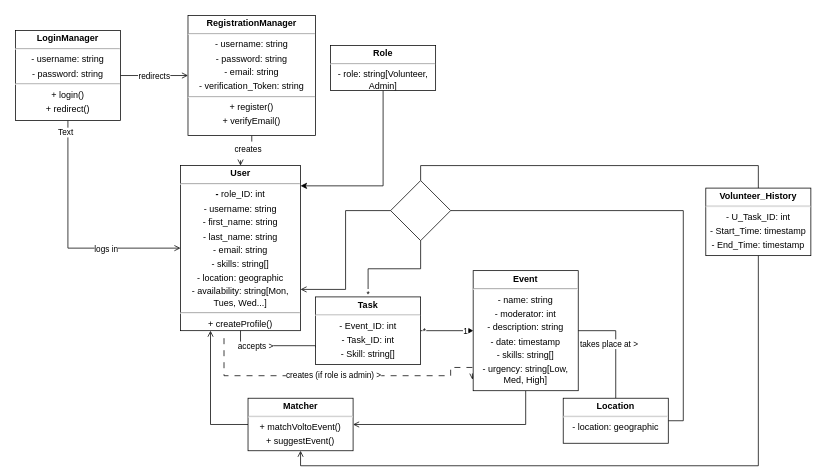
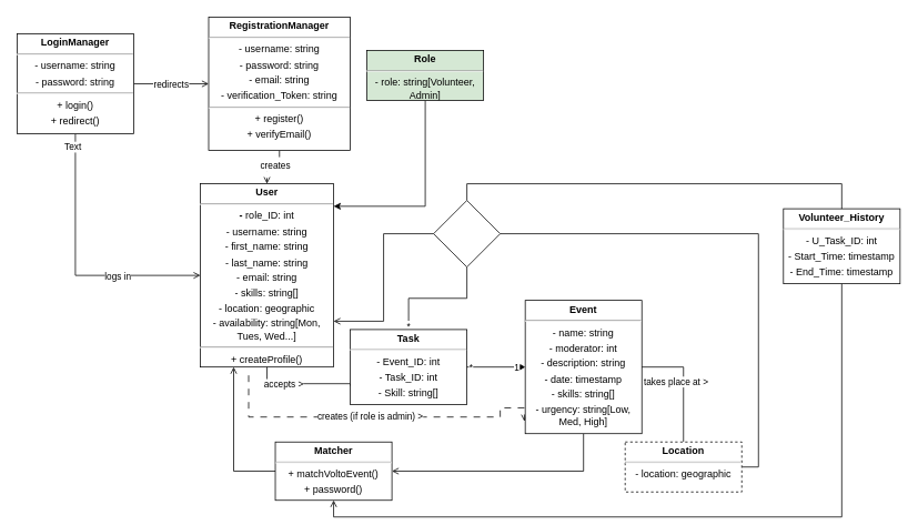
  <mxCell id="0" />
  <mxCell id="1" parent="0" />
  <mxCell id="2" style="edgeStyle=orthogonalEdgeStyle;rounded=0;orthogonalLoop=1;jettySize=auto;html=1;exitX=1;exitY=0.5;exitDx=0;exitDy=0;entryX=0;entryY=0.5;entryDx=0;entryDy=0;endArrow=open;endFill=0;" parent="1" source="7" target="10" edge="1"><mxGeometry relative="1" as="geometry" /></mxCell>
  <mxCell id="3" value="redirects" style="edgeLabel;html=1;align=center;verticalAlign=middle;resizable=0;points=[];" parent="2" vertex="1" connectable="0"><mxGeometry x="-0.033" relative="1" as="geometry"><mxPoint as="offset" /></mxGeometry></mxCell>
  <mxCell id="4" style="edgeStyle=orthogonalEdgeStyle;rounded=0;orthogonalLoop=1;jettySize=auto;html=1;exitX=0.5;exitY=1;exitDx=0;exitDy=0;entryX=0;entryY=0.5;entryDx=0;entryDy=0;endArrow=open;endFill=0;" parent="1" source="7" target="15" edge="1"><mxGeometry relative="1" as="geometry" /></mxCell>
  <mxCell id="5" value="logs in" style="edgeLabel;html=1;align=center;verticalAlign=middle;resizable=0;points=[];" parent="4" vertex="1" connectable="0"><mxGeometry x="0.296" y="2" relative="1" as="geometry"><mxPoint x="13" y="2" as="offset" /></mxGeometry></mxCell>
  <mxCell id="6" value="Text" style="edgeLabel;html=1;align=center;verticalAlign=middle;resizable=0;points=[];" parent="4" vertex="1" connectable="0"><mxGeometry x="-0.908" y="-4" relative="1" as="geometry"><mxPoint as="offset" /></mxGeometry></mxCell>
  <mxCell id="7" value="&lt;p style=&quot;margin:0px;margin-top:4px;text-align:center;&quot;&gt;&lt;b&gt;LoginManager&lt;/b&gt;&lt;/p&gt;&lt;hr&gt;&lt;p style=&quot;margin:0px;margin-top:4px;text-align:center;&quot;&gt;- username: string&lt;/p&gt;&lt;p style=&quot;margin:0px;margin-top:4px;text-align:center;&quot;&gt;- password: string&lt;/p&gt;&lt;hr&gt;&lt;p style=&quot;margin:0px;margin-top:4px;text-align:center;&quot;&gt;+ login()&lt;/p&gt;&lt;p style=&quot;margin:0px;margin-top:4px;text-align:center;&quot;&gt;+ redirect()&lt;/p&gt;&lt;p style=&quot;margin:0px;margin-top:4px;text-align:center;&quot;&gt;&lt;b&gt;&lt;br&gt;&lt;/b&gt;&lt;/p&gt;&lt;p style=&quot;margin:0px;margin-top:4px;text-align:center;&quot;&gt;&lt;b&gt;&lt;br&gt;&lt;/b&gt;&lt;/p&gt;&lt;p style=&quot;margin:0px;margin-top:4px;text-align:center;&quot;&gt;&lt;b&gt;&lt;br&gt;&lt;/b&gt;&lt;/p&gt;&lt;p style=&quot;margin:0px;margin-top:4px;text-align:center;&quot;&gt;&lt;b&gt;&lt;br&gt;&lt;/b&gt;&lt;/p&gt;&lt;p style=&quot;margin:0px;margin-top:4px;text-align:center;&quot;&gt;&lt;b&gt;+&lt;/b&gt;&lt;/p&gt;" style="verticalAlign=top;align=left;overflow=fill;html=1;whiteSpace=wrap;" parent="1" vertex="1"><mxGeometry x="20" y="40" width="140" height="120" as="geometry" /></mxCell>
  <mxCell id="8" style="edgeStyle=orthogonalEdgeStyle;rounded=0;orthogonalLoop=1;jettySize=auto;html=1;exitX=0.5;exitY=1;exitDx=0;exitDy=0;entryX=0.5;entryY=0;entryDx=0;entryDy=0;dashed=1;dashPattern=8 8;endArrow=open;endFill=0;" parent="1" source="10" target="15" edge="1"><mxGeometry relative="1" as="geometry" /></mxCell>
  <mxCell id="9" value="creates" style="edgeLabel;html=1;align=center;verticalAlign=middle;resizable=0;points=[];" parent="8" vertex="1" connectable="0"><mxGeometry x="-0.082" y="-2" relative="1" as="geometry"><mxPoint x="-1" as="offset" /></mxGeometry></mxCell>
  <mxCell id="10" value="&lt;p style=&quot;margin:0px;margin-top:4px;text-align:center;&quot;&gt;&lt;b&gt;RegistrationManager&lt;/b&gt;&lt;/p&gt;&lt;hr&gt;&lt;p style=&quot;margin:0px;margin-top:4px;text-align:center;&quot;&gt;- username: string&lt;/p&gt;&lt;p style=&quot;margin:0px;margin-top:4px;text-align:center;&quot;&gt;- password: string&lt;/p&gt;&lt;p style=&quot;margin:0px;margin-top:4px;text-align:center;&quot;&gt;- email: string&lt;/p&gt;&lt;p style=&quot;margin:0px;margin-top:4px;text-align:center;&quot;&gt;- verification_Token: string&lt;/p&gt;&lt;hr&gt;&lt;p style=&quot;margin:0px;margin-top:4px;text-align:center;&quot;&gt;+ register()&lt;/p&gt;&lt;p style=&quot;margin:0px;margin-top:4px;text-align:center;&quot;&gt;+ verifyEmail()&lt;/p&gt;&lt;p style=&quot;margin:0px;margin-top:4px;text-align:center;&quot;&gt;&lt;b&gt;&lt;br&gt;&lt;/b&gt;&lt;/p&gt;" style="verticalAlign=top;align=left;overflow=fill;html=1;whiteSpace=wrap;" parent="1" vertex="1"><mxGeometry x="250" y="20" width="170" height="160" as="geometry" /></mxCell>
  <mxCell id="11" style="edgeStyle=orthogonalEdgeStyle;rounded=0;orthogonalLoop=1;jettySize=auto;html=1;exitX=0.75;exitY=1;exitDx=0;exitDy=0;entryX=0;entryY=0.75;entryDx=0;entryDy=0;endArrow=none;endFill=0;startFill=0;" parent="1" target="24" edge="1"><mxGeometry relative="1" as="geometry"><mxPoint x="360" y="430" as="sourcePoint" /><mxPoint x="410" y="460" as="targetPoint" /><Array as="points"><mxPoint x="360" y="330" /><mxPoint x="320" y="330" /><mxPoint x="320" y="460" /><mxPoint x="420" y="460" /></Array></mxGeometry></mxCell>
  <mxCell id="12" value="accepts &amp;gt;" style="edgeLabel;html=1;align=center;verticalAlign=middle;resizable=0;points=[];rotation=0;" parent="11" connectable="0" vertex="1"><mxGeometry x="0.482" y="-1" relative="1" as="geometry"><mxPoint x="13" y="-1" as="offset" /></mxGeometry></mxCell>
  <mxCell id="13" style="edgeStyle=orthogonalEdgeStyle;rounded=0;orthogonalLoop=1;jettySize=auto;html=1;endArrow=open;endFill=0;dashed=1;dashPattern=8 8;elbow=vertical;entryX=-0.007;entryY=0.908;entryDx=0;entryDy=0;entryPerimeter=0;" parent="1" target="17" edge="1"><mxGeometry relative="1" as="geometry"><mxPoint x="298" y="450" as="sourcePoint" /><mxPoint x="600" y="600" as="targetPoint" /><Array as="points"><mxPoint x="298" y="500" /><mxPoint x="600" y="500" /><mxPoint x="600" y="489" /></Array></mxGeometry></mxCell>
  <mxCell id="14" value="creates (if role is admin) &amp;gt;" style="edgeLabel;html=1;align=center;verticalAlign=middle;resizable=0;points=[];" parent="13" connectable="0" vertex="1"><mxGeometry x="0.394" y="1" relative="1" as="geometry"><mxPoint x="-90" as="offset" /></mxGeometry></mxCell>
  <mxCell id="15" value="&lt;p style=&quot;margin:0px;margin-top:4px;text-align:center;&quot;&gt;&lt;b&gt;User&lt;/b&gt;&lt;/p&gt;&lt;hr&gt;&lt;p style=&quot;margin:0px;margin-top:4px;text-align:center;&quot;&gt;&lt;b&gt;-&lt;/b&gt; role_ID: int&lt;/p&gt;&lt;p style=&quot;margin:0px;margin-top:4px;text-align:center;&quot;&gt;- username: string&lt;/p&gt;&lt;p style=&quot;margin:0px;margin-top:4px;text-align:center;&quot;&gt;- first_name: string&lt;/p&gt;&lt;p style=&quot;margin:0px;margin-top:4px;text-align:center;&quot;&gt;- last_name: string&lt;/p&gt;&lt;p style=&quot;margin:0px;margin-top:4px;text-align:center;&quot;&gt;- email: string&lt;/p&gt;&lt;p style=&quot;margin:0px;margin-top:4px;text-align:center;&quot;&gt;- skills: string[]&lt;/p&gt;&lt;p style=&quot;text-align: center; margin: 4px 0px 0px;&quot;&gt;- location: geographic&lt;/p&gt;&lt;p style=&quot;text-align: center; margin: 4px 0px 0px;&quot;&gt;- availability: string[Mon, Tues, Wed...]&lt;/p&gt;&lt;hr style=&quot;text-align: center;&quot;&gt;&lt;div style=&quot;text-align: center;&quot;&gt;+ createProfile()&lt;/div&gt;" style="verticalAlign=top;align=left;overflow=fill;html=1;whiteSpace=wrap;" parent="1" vertex="1"><mxGeometry x="240" y="220" width="160" height="220" as="geometry" /></mxCell>
  <mxCell id="16" style="edgeStyle=orthogonalEdgeStyle;rounded=0;orthogonalLoop=1;jettySize=auto;html=1;exitX=0.5;exitY=1;exitDx=0;exitDy=0;entryX=1;entryY=0.5;entryDx=0;entryDy=0;endArrow=open;endFill=0;" parent="1" source="17" target="33" edge="1"><mxGeometry relative="1" as="geometry" /></mxCell>
  <mxCell id="17" value="&lt;p style=&quot;margin:0px;margin-top:4px;text-align:center;&quot;&gt;&lt;b&gt;Event&lt;/b&gt;&lt;/p&gt;&lt;hr&gt;&lt;p style=&quot;margin:0px;margin-top:4px;text-align:center;&quot;&gt;- name: string&lt;/p&gt;&lt;p style=&quot;margin:0px;margin-top:4px;text-align:center;&quot;&gt;- moderator: int&lt;/p&gt;&lt;p style=&quot;margin:0px;margin-top:4px;text-align:center;&quot;&gt;- description: string&lt;/p&gt;&lt;p style=&quot;margin:0px;margin-top:4px;text-align:center;&quot;&gt;&lt;span style=&quot;background-color: transparent; color: light-dark(rgb(0, 0, 0), rgb(255, 255, 255));&quot;&gt;- date: timestamp&lt;/span&gt;&lt;/p&gt;&lt;p style=&quot;margin:0px;margin-top:4px;text-align:center;&quot;&gt;- skills: string[]&lt;/p&gt;&lt;p style=&quot;margin:0px;margin-top:4px;text-align:center;&quot;&gt;- urgency: string[Low, Med, High]&lt;/p&gt;" style="verticalAlign=top;align=left;overflow=fill;html=1;whiteSpace=wrap;" parent="1" vertex="1"><mxGeometry x="630" y="360" width="140" height="160" as="geometry" /></mxCell>
  <mxCell id="18" style="edgeStyle=orthogonalEdgeStyle;rounded=0;orthogonalLoop=1;jettySize=auto;html=1;exitX=0.5;exitY=0;exitDx=0;exitDy=0;entryX=1;entryY=0.5;entryDx=0;entryDy=0;endArrow=none;startFill=0;" parent="1" source="21" target="17" edge="1"><mxGeometry relative="1" as="geometry" /></mxCell>
  <mxCell id="19" value="takes place at &amp;gt;" style="edgeLabel;html=1;align=center;verticalAlign=middle;resizable=0;points=[];" parent="18" vertex="1" connectable="0"><mxGeometry x="0.037" relative="1" as="geometry"><mxPoint x="-10" as="offset" /></mxGeometry></mxCell>
  <mxCell id="20" style="edgeStyle=orthogonalEdgeStyle;rounded=0;orthogonalLoop=1;jettySize=auto;html=1;exitX=1;exitY=0.5;exitDx=0;exitDy=0;entryX=1;entryY=0.5;entryDx=0;entryDy=0;endArrow=none;startFill=0;startArrow=none;" parent="1" source="21" target="36" edge="1"><mxGeometry relative="1" as="geometry" /></mxCell>
- <mxCell id="21" value="&lt;p style=&quot;margin:0px;margin-top:4px;text-align:center;&quot;&gt;&lt;b&gt;Location&lt;/b&gt;&lt;/p&gt;&lt;hr&gt;&lt;p style=&quot;margin:0px;margin-top:4px;text-align:center;&quot;&gt;- location: geographic&lt;/p&gt;" style="verticalAlign=top;align=left;overflow=fill;html=1;whiteSpace=wrap;" parent="1" vertex="1"><mxGeometry x="750" y="530" width="140" height="60" as="geometry" /></mxCell>
+ <mxCell id="21" value="&lt;p style=&quot;margin:0px;margin-top:4px;text-align:center;&quot;&gt;&lt;b&gt;Location&lt;/b&gt;&lt;/p&gt;&lt;hr&gt;&lt;p style=&quot;margin:0px;margin-top:4px;text-align:center;&quot;&gt;- location: geographic&lt;/p&gt;" style="verticalAlign=top;align=left;overflow=fill;html=1;whiteSpace=wrap;dashed=1;" parent="1" vertex="1"><mxGeometry x="750" y="530" width="140" height="60" as="geometry" /></mxCell>
  <mxCell id="22" style="edgeStyle=orthogonalEdgeStyle;rounded=0;orthogonalLoop=1;jettySize=auto;html=1;exitX=0.5;exitY=0;exitDx=0;exitDy=0;entryX=0.5;entryY=1;entryDx=0;entryDy=0;endArrow=none;endFill=1;endSize=9;startFill=0;" parent="1" source="24" target="36" edge="1"><mxGeometry relative="1" as="geometry" /></mxCell>
  <mxCell id="23" value="*" style="edgeLabel;html=1;align=center;verticalAlign=middle;resizable=0;points=[];" parent="22" connectable="0" vertex="1"><mxGeometry x="-0.932" y="1" relative="1" as="geometry"><mxPoint as="offset" /></mxGeometry></mxCell>
  <mxCell id="24" value="&lt;p style=&quot;margin:0px;margin-top:4px;text-align:center;&quot;&gt;&lt;b&gt;Task&lt;/b&gt;&lt;/p&gt;&lt;hr&gt;&lt;p style=&quot;margin:0px;margin-top:4px;text-align:center;&quot;&gt;- Event_ID: int&lt;/p&gt;&lt;p style=&quot;margin:0px;margin-top:4px;text-align:center;&quot;&gt;- Task_ID: int&lt;/p&gt;&lt;p style=&quot;margin:0px;margin-top:4px;text-align:center;&quot;&gt;- Skill: string[]&lt;/p&gt;" style="verticalAlign=top;align=left;overflow=fill;html=1;whiteSpace=wrap;" parent="1" vertex="1"><mxGeometry x="420" y="395" width="140" height="90" as="geometry" /></mxCell>
  <mxCell id="25" style="edgeStyle=orthogonalEdgeStyle;rounded=0;orthogonalLoop=1;jettySize=auto;html=1;exitX=0.5;exitY=1;exitDx=0;exitDy=0;entryX=0.5;entryY=1;entryDx=0;entryDy=0;endArrow=open;endFill=0;" parent="1" source="26" target="33" edge="1"><mxGeometry relative="1" as="geometry" /></mxCell>
  <mxCell id="26" value="&lt;p style=&quot;margin:0px;margin-top:4px;text-align:center;&quot;&gt;&lt;b&gt;Volunteer_History&lt;/b&gt;&lt;/p&gt;&lt;hr&gt;&lt;p style=&quot;margin:0px;margin-top:4px;text-align:center;&quot;&gt;- U_Task_ID: int&lt;/p&gt;&lt;p style=&quot;margin:0px;margin-top:4px;text-align:center;&quot;&gt;- Start_Time: timestamp&lt;/p&gt;&lt;p style=&quot;margin:0px;margin-top:4px;text-align:center;&quot;&gt;- End_Time: timestamp&lt;/p&gt;" style="verticalAlign=top;align=left;overflow=fill;html=1;whiteSpace=wrap;" parent="1" vertex="1"><mxGeometry x="940" y="250" width="140" height="90" as="geometry" /></mxCell>
  <mxCell id="27" style="edgeStyle=orthogonalEdgeStyle;rounded=0;orthogonalLoop=1;jettySize=auto;html=1;exitX=1;exitY=0.5;exitDx=0;exitDy=0;endArrow=diamondThin;endFill=1;endSize=9;entryX=0;entryY=0.5;entryDx=0;entryDy=0;" parent="1" source="24" target="17" edge="1"><mxGeometry relative="1" as="geometry"><mxPoint x="240" y="510" as="targetPoint" /></mxGeometry></mxCell>
  <mxCell id="28" value="*" style="edgeLabel;html=1;align=center;verticalAlign=middle;resizable=0;points=[];" parent="27" vertex="1" connectable="0"><mxGeometry x="-0.896" relative="1" as="geometry"><mxPoint as="offset" /></mxGeometry></mxCell>
  <mxCell id="29" value="1" style="edgeLabel;html=1;align=center;verticalAlign=middle;resizable=0;points=[];" parent="27" vertex="1" connectable="0"><mxGeometry x="0.764" y="-1" relative="1" as="geometry"><mxPoint x="-3" y="-1" as="offset" /></mxGeometry></mxCell>
  <mxCell id="30" style="edgeStyle=orthogonalEdgeStyle;rounded=0;orthogonalLoop=1;jettySize=auto;html=1;" parent="1" source="31" target="15" edge="1"><mxGeometry relative="1" as="geometry"><mxPoint x="430" y="261" as="targetPoint" /><Array as="points"><mxPoint x="510" y="247" /></Array></mxGeometry></mxCell>
- <mxCell id="31" value="&lt;p style=&quot;margin:0px;margin-top:4px;text-align:center;&quot;&gt;&lt;b&gt;Role&lt;/b&gt;&lt;/p&gt;&lt;hr&gt;&lt;p style=&quot;margin:0px;margin-top:4px;text-align:center;&quot;&gt;- role: string[Volunteer, Admin]&lt;/p&gt;" style="verticalAlign=top;align=left;overflow=fill;html=1;whiteSpace=wrap;" parent="1" vertex="1"><mxGeometry x="440" y="60" width="140" height="60" as="geometry" /></mxCell>
+ <mxCell id="31" value="&lt;p style=&quot;margin:0px;margin-top:4px;text-align:center;&quot;&gt;&lt;b&gt;Role&lt;/b&gt;&lt;/p&gt;&lt;hr&gt;&lt;p style=&quot;margin:0px;margin-top:4px;text-align:center;&quot;&gt;- role: string[Volunteer, Admin]&lt;/p&gt;" style="verticalAlign=top;align=left;overflow=fill;html=1;whiteSpace=wrap;fillColor=#d5e8d4;" parent="1" vertex="1"><mxGeometry x="440" y="60" width="140" height="60" as="geometry" /></mxCell>
  <mxCell id="32" style="edgeStyle=orthogonalEdgeStyle;rounded=0;orthogonalLoop=1;jettySize=auto;html=1;exitX=0;exitY=0.5;exitDx=0;exitDy=0;entryX=0.25;entryY=1;entryDx=0;entryDy=0;endArrow=open;endFill=0;" parent="1" source="33" target="15" edge="1"><mxGeometry relative="1" as="geometry" /></mxCell>
- <mxCell id="33" value="&lt;p style=&quot;margin:0px;margin-top:4px;text-align:center;&quot;&gt;&lt;b&gt;Matcher&lt;/b&gt;&lt;/p&gt;&lt;hr&gt;&lt;p style=&quot;margin:0px;margin-top:4px;text-align:center;&quot;&gt;+ matchVoltoEvent()&lt;/p&gt;&lt;p style=&quot;margin:0px;margin-top:4px;text-align:center;&quot;&gt;+ suggestEvent()&lt;/p&gt;" style="verticalAlign=top;align=left;overflow=fill;html=1;whiteSpace=wrap;" parent="1" vertex="1"><mxGeometry x="330" y="530" width="140" height="70" as="geometry" /></mxCell>
+ <mxCell id="33" value="&lt;p style=&quot;margin:0px;margin-top:4px;text-align:center;&quot;&gt;&lt;b&gt;Matcher&lt;/b&gt;&lt;/p&gt;&lt;hr&gt;&lt;p style=&quot;margin:0px;margin-top:4px;text-align:center;&quot;&gt;+ matchVoltoEvent()&lt;/p&gt;&lt;p style=&quot;margin:0px;margin-top:4px;text-align:center;&quot;&gt;+ password()&lt;/p&gt;" style="verticalAlign=top;align=left;overflow=fill;html=1;whiteSpace=wrap;" parent="1" vertex="1"><mxGeometry x="330" y="530" width="140" height="70" as="geometry" /></mxCell>
  <mxCell id="34" style="edgeStyle=orthogonalEdgeStyle;rounded=0;orthogonalLoop=1;jettySize=auto;html=1;exitX=0;exitY=0.5;exitDx=0;exitDy=0;entryX=1;entryY=0.75;entryDx=0;entryDy=0;endArrow=open;endFill=0;" parent="1" source="36" target="15" edge="1"><mxGeometry relative="1" as="geometry" /></mxCell>
  <mxCell id="35" style="edgeStyle=orthogonalEdgeStyle;rounded=0;orthogonalLoop=1;jettySize=auto;html=1;exitX=0.5;exitY=0;exitDx=0;exitDy=0;entryX=0.5;entryY=0;entryDx=0;entryDy=0;endArrow=none;startFill=0;" parent="1" source="36" target="26" edge="1"><mxGeometry relative="1" as="geometry" /></mxCell>
  <mxCell id="36" value="" style="rhombus;whiteSpace=wrap;html=1;" parent="1" vertex="1"><mxGeometry x="520" y="240" width="80" height="80" as="geometry" /></mxCell>
